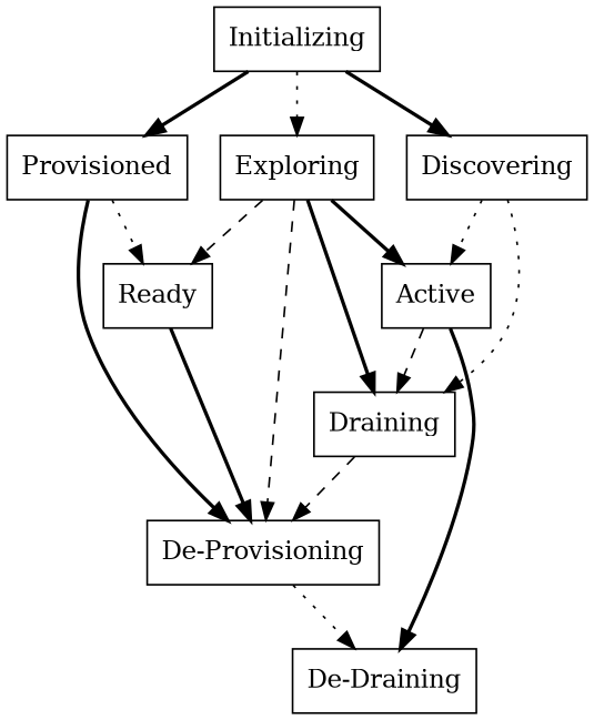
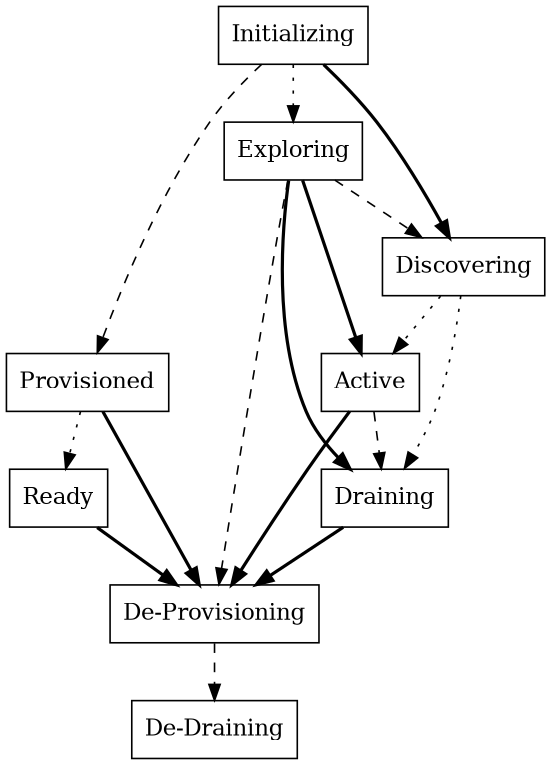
  digraph {
    node [shape=box]
    edge [style=bold]
    n1 [label=Initializing]
    n2 [label=Provisioned]
    n3 [label=Exploring]
    n4 [label=Discovering]
    n5 [label=Ready]
    n6 [label="De-Provisioning"]
    n7 [label=Active]
    n8 [label=Draining]
    n9 [label="De-Draining"]
-   n1 -> n2
+   n1 -> n2 [style=dashed]
    n1 -> n3 [style=dotted]
    n1 -> n4
    n2 -> n5 [style=dotted]
    n2 -> n6
-   n3 -> n5 [style=dashed]
+   n3 -> n4 [style=dashed]
    n3 -> n6 [style=dashed]
    n3 -> n7
    n3 -> n8
    n4 -> n7 [style=dotted]
    n4 -> n8 [style=dotted]
    n5 -> n6
-   n6 -> n9 [style=dotted]
-   n7 -> n9
+   n6 -> n9 [style=dashed]
+   n7 -> n6
    n7 -> n8 [style=dashed]
-   n8 -> n6 [style=dashed]
+   n8 -> n6
  }
